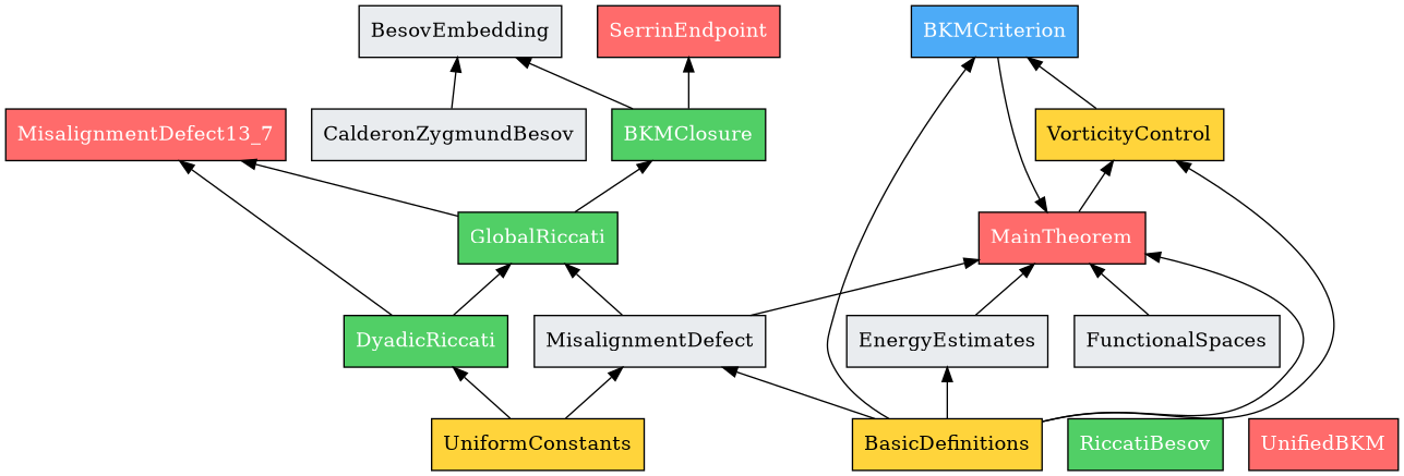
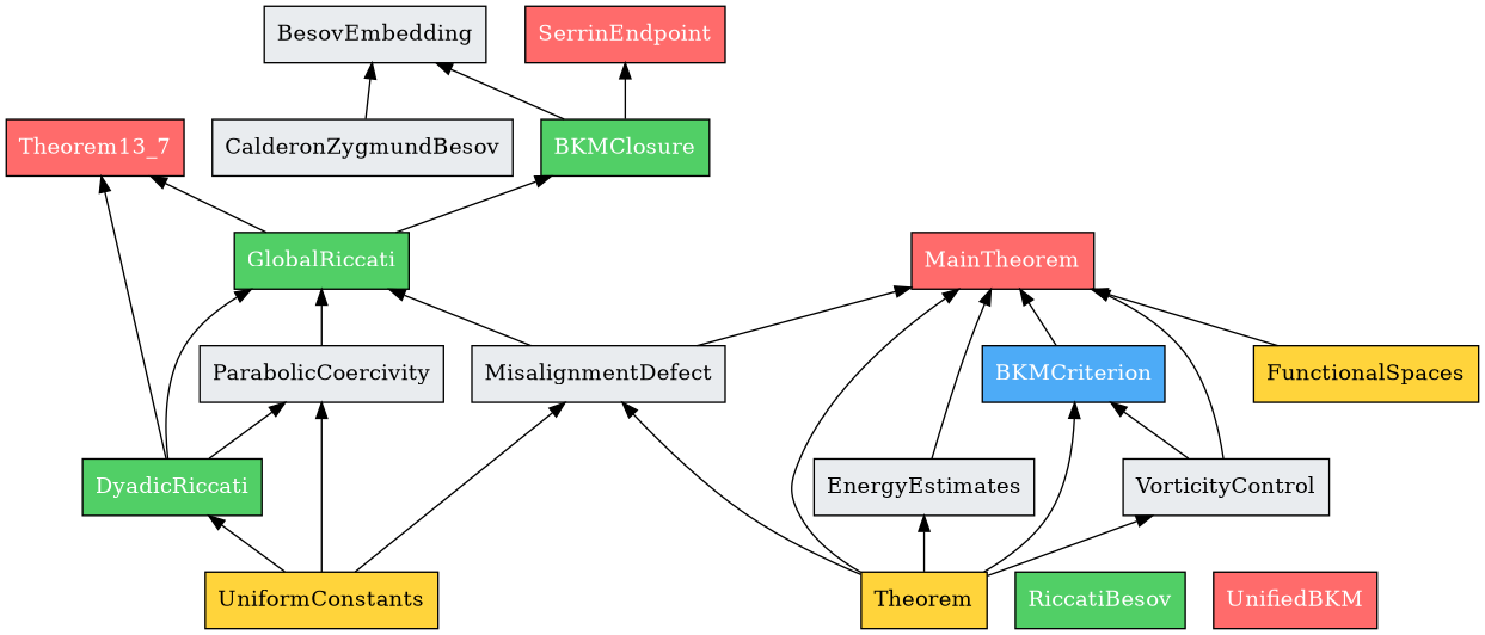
  digraph {
    rankdir=BT
    node [fillcolor="#e9ecef" fontcolor=white shape=box style=filled]
    BKMClosure [fillcolor="#51cf66"]
    SerrinEndpoint [fillcolor="#ff6b6b"]
    BesovEmbedding [fontcolor=""]
-   Theorem13_7 [fillcolor="#ff6b6b" label=MisalignmentDefect13_7]
+   Theorem13_7 [fillcolor="#ff6b6b"]
    BKMCriterion [fillcolor="#4dabf7"]
    MainTheorem [fillcolor="#ff6b6b"]
-   BasicDefinitions [fillcolor="#ffd43b" fontcolor=black]
+   BasicDefinitions [fillcolor="#ffd43b" fontcolor=black label=Theorem]
    EnergyEstimates [fontcolor=""]
    MisalignmentDefect [fontcolor=""]
-   VorticityControl [fillcolor="#ffd43b" fontcolor=""]
+   VorticityControl [fontcolor=""]
    GlobalRiccati [fillcolor="#51cf66"]
    CalderonZygmundBesov [fontcolor=""]
    DyadicRiccati [fillcolor="#51cf66"]
-   FunctionalSpaces [fontcolor=black]
+   ParabolicCoercivity [fontcolor=""]
+   FunctionalSpaces [fillcolor="#ffd43b" fontcolor=black]
    RiccatiBesov [fillcolor="#51cf66"]
    UnifiedBKM [fillcolor="#ff6b6b"]
    UniformConstants [fillcolor="#ffd43b" fontcolor=black]
    BKMClosure -> SerrinEndpoint
    BKMClosure -> BesovEmbedding
    BKMCriterion -> MainTheorem
    BasicDefinitions -> BKMCriterion
    BasicDefinitions -> MainTheorem
    BasicDefinitions -> EnergyEstimates
    BasicDefinitions -> MisalignmentDefect
    BasicDefinitions -> VorticityControl
    EnergyEstimates -> MainTheorem
    MisalignmentDefect -> MainTheorem
    MisalignmentDefect -> GlobalRiccati
    VorticityControl -> BKMCriterion
-   MainTheorem -> VorticityControl
+   VorticityControl -> MainTheorem
    GlobalRiccati -> BKMClosure
    GlobalRiccati -> Theorem13_7
    CalderonZygmundBesov -> BesovEmbedding
    DyadicRiccati -> Theorem13_7
    DyadicRiccati -> GlobalRiccati
+   DyadicRiccati -> ParabolicCoercivity
+   ParabolicCoercivity -> GlobalRiccati
    FunctionalSpaces -> MainTheorem
    UniformConstants -> MisalignmentDefect
    UniformConstants -> DyadicRiccati
+   UniformConstants -> ParabolicCoercivity
  }
